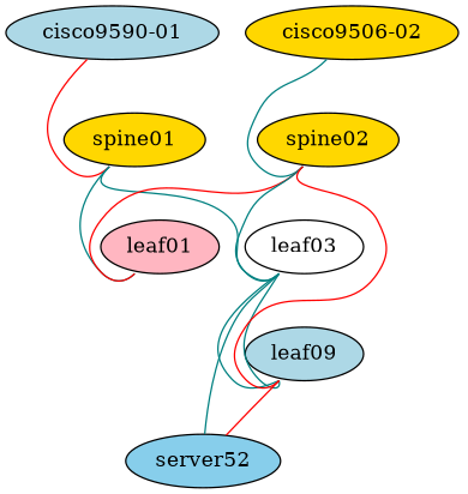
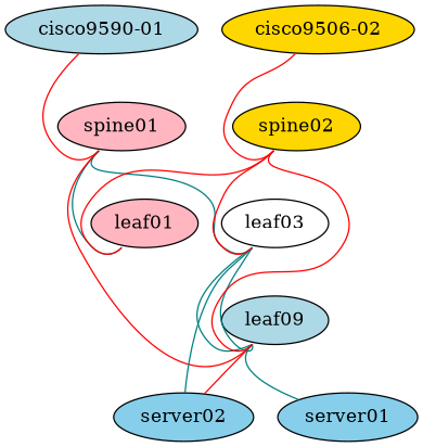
  graph {
    node [config="./helper_scripts/extra_switch_config.sh" fillcolor=lightblue function=leaf memory=1024 os="CumulusCommunity/cumulus-vx" style=filled version="3.7.2"]
    edge [color=teal headport=swp10 tailport=swp1]
    n1 [function=cisco label="cisco9590-01" mgmt_ip="192.168.200.2"]
-   spine01 [fillcolor=gold function=spine mgmt_ip="192.168.200.4"]
+   spine01 [fillcolor=lightpink function=spine mgmt_ip="192.168.200.4"]
    leaf01 [fillcolor=lightpink mgmt_ip="192.168.200.6"]
    leaf03 [fillcolor=white mgmt_ip="192.168.200.8"]
    n5 [label=leaf09 mgmt_ip="192.168.200.9"]
    n6 [fillcolor=gold function=cisco label="cisco9506-02" mgmt_ip="192.168.200.3"]
    spine02 [fillcolor=gold function=spine mgmt_ip="192.168.200.5"]
-   server02 [config="./helper_scripts/extra_server_config.sh" fillcolor=skyblue function=host memory=768 mgmt_ip="192.168.200.11" os="yk0/ubuntu-xenial" label=server52 version=""]
+   server02 [config="./helper_scripts/extra_server_config.sh" fillcolor=skyblue function=host memory=768 mgmt_ip="192.168.200.11" os="yk0/ubuntu-xenial" version=""]
+   server01 [config="./helper_scripts/extra_server_config.sh" fillcolor=skyblue function=host memory=768 mgmt_ip="192.168.200.10" os="yk0/ubuntu-xenial" version=""]
    n1 -- spine01 [color=red]
    spine01 -- leaf01 [headport=swp53]
    spine01 -- leaf03 [headport=swp51 tailport=swp3]
+   spine01 -- n5 [color=red headport=swp51 tailport=swp4]
    leaf03 -- n5 [headport=swp49 tailport=swp49]
    leaf03 -- n5 [headport=swp50 tailport=swp50]
    leaf03 -- server02 [headport=eth1 tailport=swp2]
    n5 -- server02 [color=red headport=eth2 tailport=swp2]
-   n6 -- spine02
+   n5 -- server01 [headport=eth2]
+   n6 -- spine02 [color=red]
    spine02 -- leaf01 [color=red headport=swp54]
-   spine02 -- leaf03 [headport=swp52 tailport=swp3]
+   spine02 -- leaf03 [color=red headport=swp52 tailport=swp3]
    spine02 -- n5 [color=red headport=swp52 tailport=swp4]
  }
